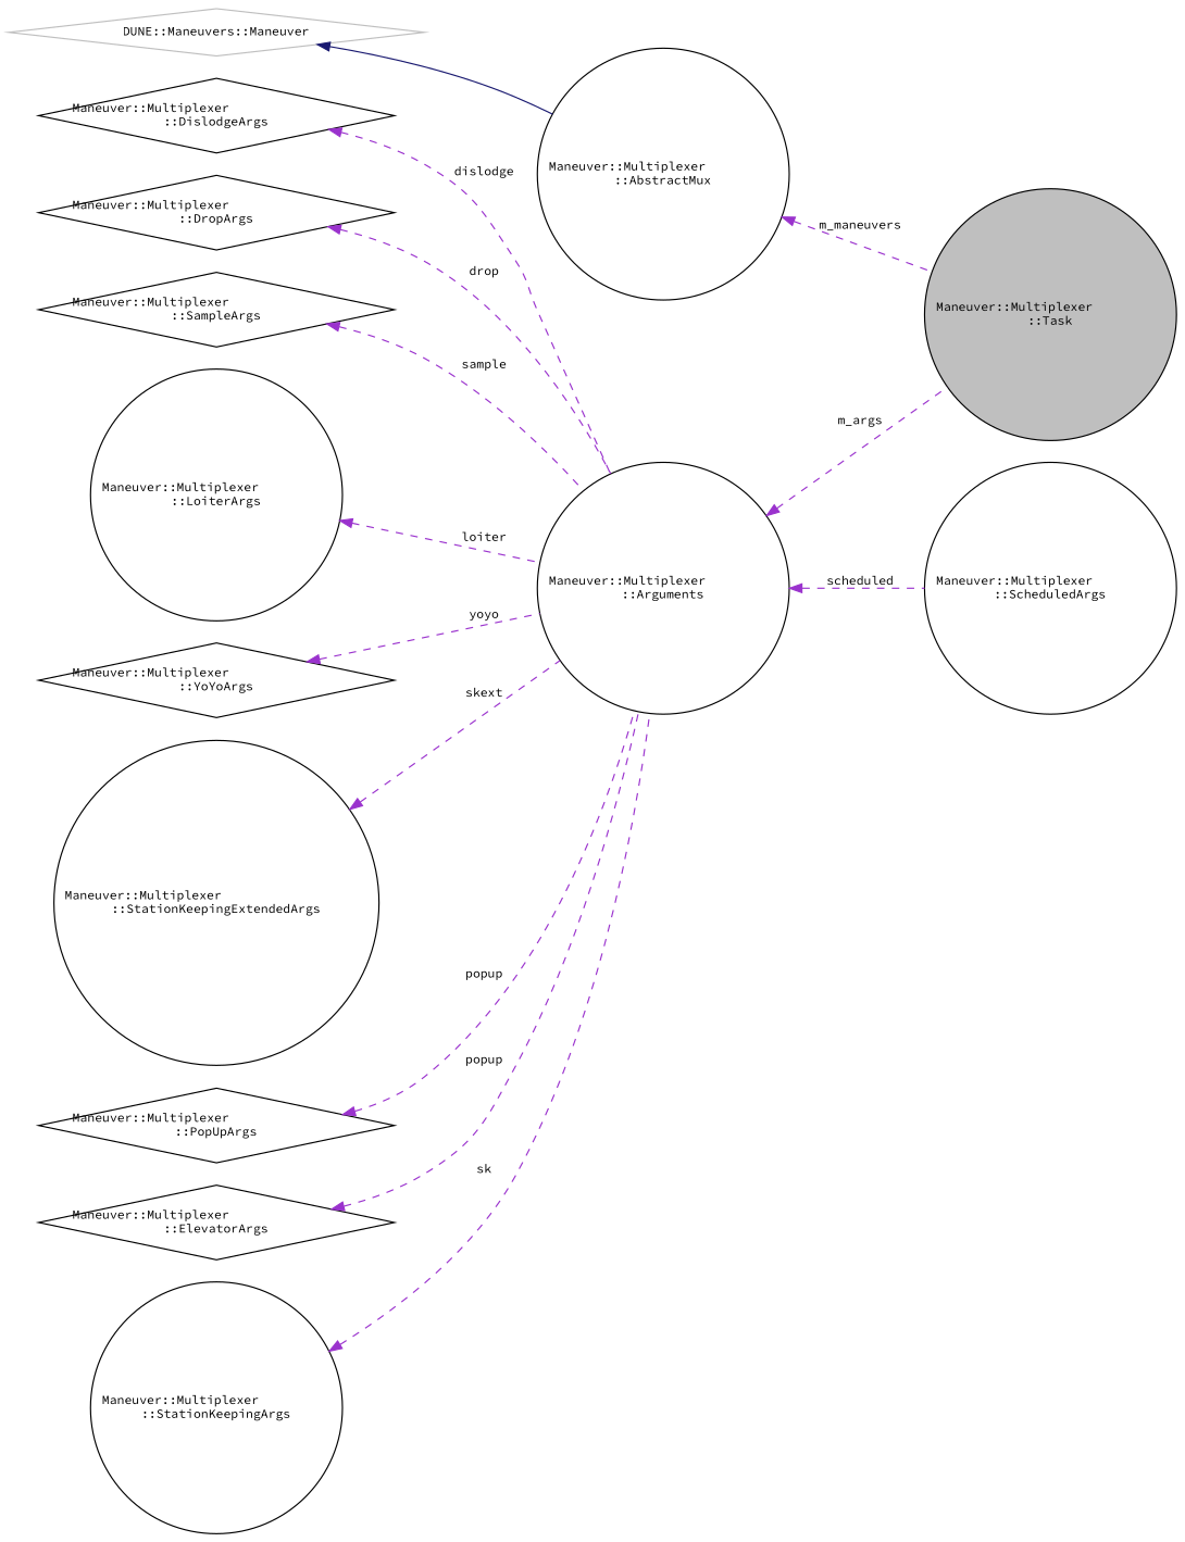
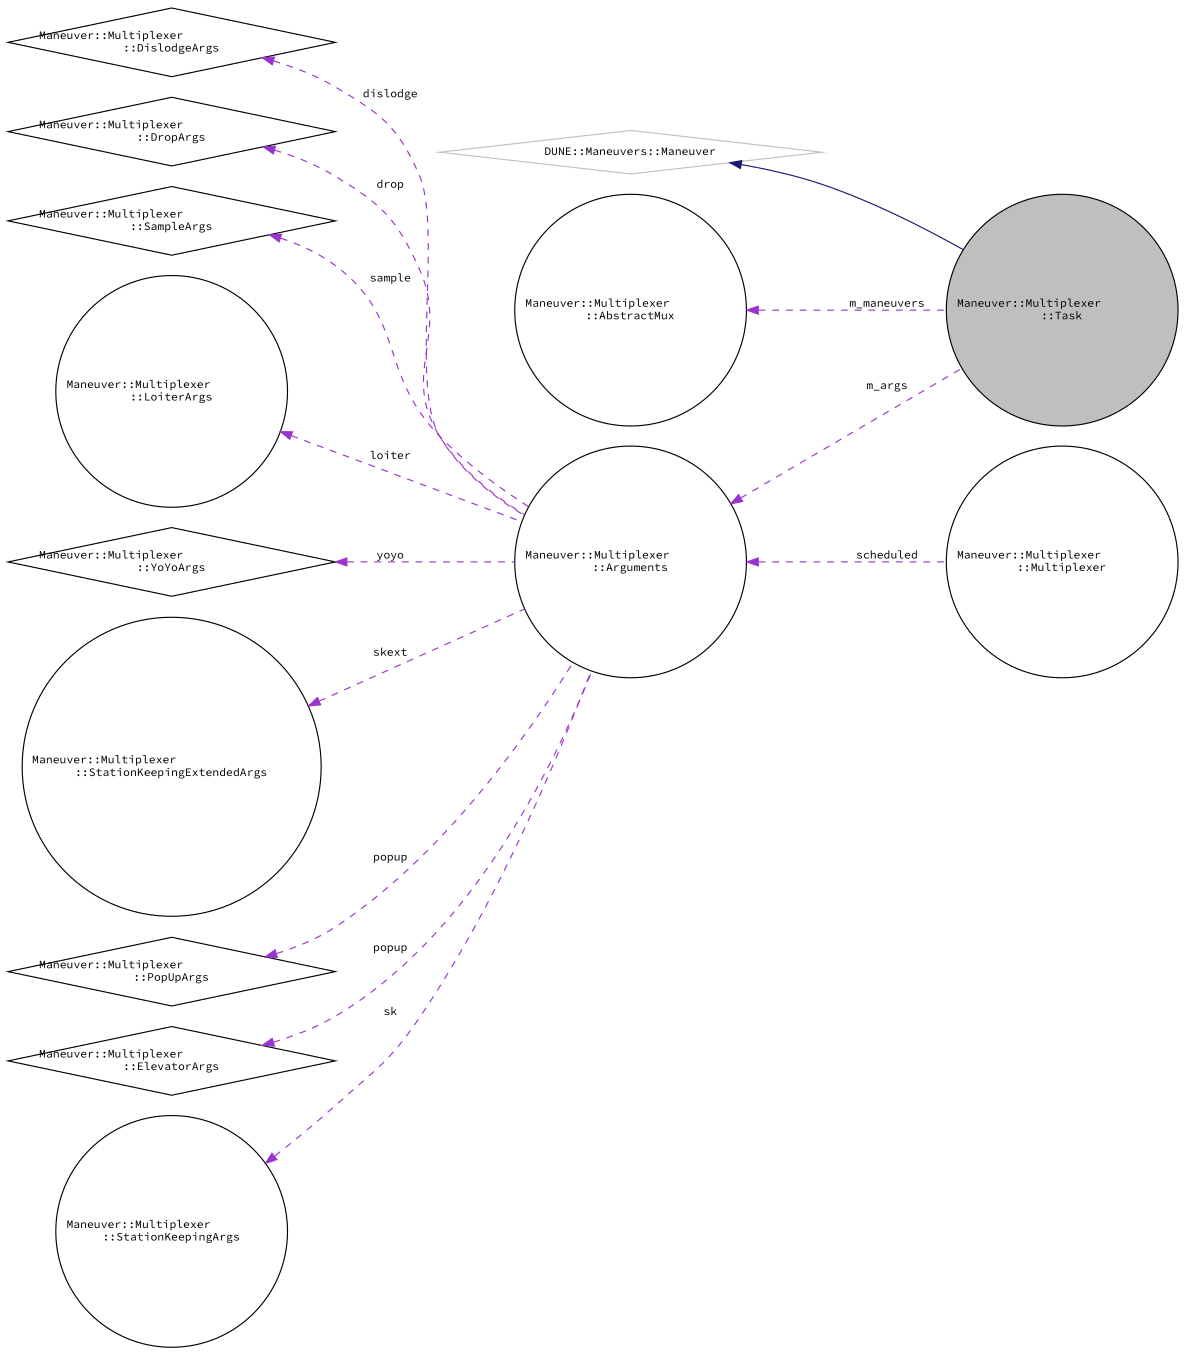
  digraph {
    fontname="Source Code Pro"
    rankdir=LR
    node [color=black fillcolor=white fontname="Source Code Pro" fontsize=10 shape=circle style=filled]
    edge [color=darkorchid3 dir=back fontname="Source Code Pro" fontsize=10 labelfontname=Helvetica labelfontsize=10 style=dashed]
    n1 [fillcolor=grey75 fontcolor=black height=0.2 label="Maneuver::Multiplexer\l::Task" width=0.4]
    n2 [color=grey75 height=0.2 label="DUNE::Maneuvers::Maneuver" shape=diamond width=0.4]
    n3 [height=0.2 label="Maneuver::Multiplexer\l::AbstractMux" width=0.4]
    n4 [height=0.2 label="Maneuver::Multiplexer\l::Arguments" width=0.4]
-   n5 [height=0.2 label="Maneuver::Multiplexer\l::ScheduledArgs" width=0.4]
+   n5 [height=0.2 label="Maneuver::Multiplexer\l::Multiplexer" width=0.4]
    n6 [height=0.2 label="Maneuver::Multiplexer\l::DislodgeArgs" shape=diamond width=0.4]
    n7 [height=0.2 label="Maneuver::Multiplexer\l::DropArgs" shape=diamond width=0.4]
    n8 [height=0.2 label="Maneuver::Multiplexer\l::SampleArgs" shape=diamond width=0.4]
    n9 [height=0.2 label="Maneuver::Multiplexer\l::LoiterArgs" width=0.4]
    n10 [height=0.2 label="Maneuver::Multiplexer\l::YoYoArgs" shape=diamond width=0.4]
    n11 [height=0.2 label="Maneuver::Multiplexer\l::StationKeepingExtendedArgs" width=0.4]
    n12 [height=0.2 label="Maneuver::Multiplexer\l::PopUpArgs" shape=diamond width=0.4]
    n13 [height=0.2 label="Maneuver::Multiplexer\l::ElevatorArgs" shape=diamond width=0.4]
    n14 [height=0.2 label="Maneuver::Multiplexer\l::StationKeepingArgs" width=0.4]
-   n2 -> n3 [color=midnightblue style=solid]
+   n2 -> n1 [color=midnightblue style=solid]
    n3 -> n1 [label=" m_maneuvers"]
    n4 -> n1 [label=" m_args"]
    n4 -> n5 [label=" scheduled"]
    n6 -> n4 [label=" dislodge"]
    n7 -> n4 [label=" drop"]
    n8 -> n4 [label=" sample"]
    n9 -> n4 [label=" loiter"]
    n10 -> n4 [label=" yoyo"]
    n11 -> n4 [label=" skext"]
    n12 -> n4 [label=" popup"]
    n13 -> n4 [label=" popup"]
    n14 -> n4 [label=" sk"]
  }
